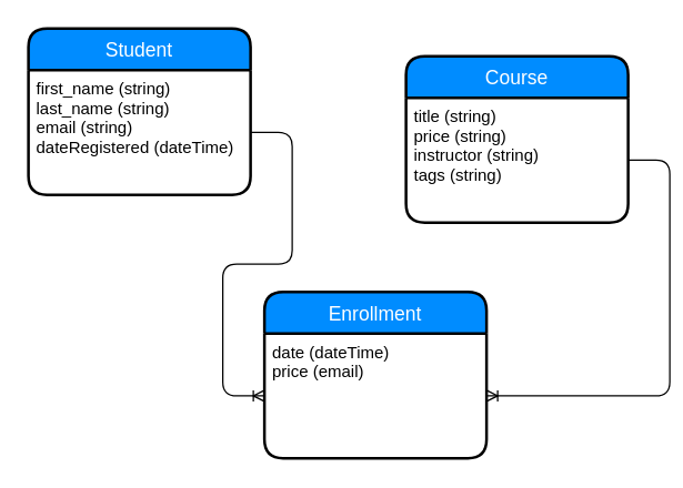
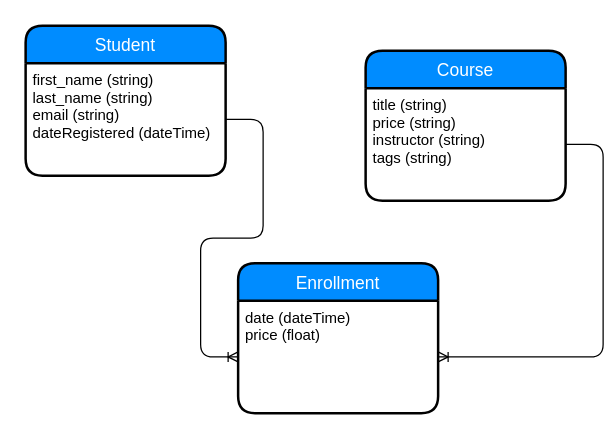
  <mxCell id="0" />
  <mxCell id="1" parent="0" />
  <mxCell id="2" value="Student" style="swimlane;childLayout=stackLayout;horizontal=1;startSize=30;horizontalStack=0;fillColor=#008cff;fontColor=#FFFFFF;rounded=1;fontSize=14;fontStyle=0;strokeWidth=2;resizeParent=0;resizeLast=1;shadow=0;dashed=0;align=center;" vertex="1" parent="1"><mxGeometry x="20" y="20" width="160" height="120" as="geometry" /></mxCell>
  <mxCell id="3" value="first_name (string)&#10;last_name (string)&#10;email (string)&#10;dateRegistered (dateTime)" style="align=left;strokeColor=none;fillColor=none;spacingLeft=4;fontSize=12;verticalAlign=top;resizable=0;rotatable=0;part=1;" vertex="1" parent="2"><mxGeometry y="30" width="160" height="90" as="geometry" /></mxCell>
  <mxCell id="4" value="Course" style="swimlane;childLayout=stackLayout;horizontal=1;startSize=30;horizontalStack=0;fillColor=#008cff;fontColor=#FFFFFF;rounded=1;fontSize=14;fontStyle=0;strokeWidth=2;resizeParent=0;resizeLast=1;shadow=0;dashed=0;align=center;" vertex="1" parent="1"><mxGeometry x="292" y="40" width="160" height="120" as="geometry" /></mxCell>
  <mxCell id="5" value="title (string)&#10;price (string)&#10;instructor (string)&#10;tags (string)" style="align=left;strokeColor=none;fillColor=none;spacingLeft=4;fontSize=12;verticalAlign=top;resizable=0;rotatable=0;part=1;" vertex="1" parent="4"><mxGeometry y="30" width="160" height="90" as="geometry" /></mxCell>
  <mxCell id="6" value="Enrollment" style="swimlane;childLayout=stackLayout;horizontal=1;startSize=30;horizontalStack=0;fillColor=#008cff;fontColor=#FFFFFF;rounded=1;fontSize=14;fontStyle=0;strokeWidth=2;resizeParent=0;resizeLast=1;shadow=0;dashed=0;align=center;" vertex="1" parent="1"><mxGeometry x="190" y="210" width="160" height="120" as="geometry" /></mxCell>
- <mxCell id="7" value="date (dateTime)&#10;price (email)" style="align=left;strokeColor=none;fillColor=none;spacingLeft=4;fontSize=12;verticalAlign=top;resizable=0;rotatable=0;part=1;" vertex="1" parent="6"><mxGeometry y="30" width="160" height="90" as="geometry" /></mxCell>
+ <mxCell id="7" value="date (dateTime)&#10;price (float)" style="align=left;strokeColor=none;fillColor=none;spacingLeft=4;fontSize=12;verticalAlign=top;resizable=0;rotatable=0;part=1;" vertex="1" parent="6"><mxGeometry y="30" width="160" height="90" as="geometry" /></mxCell>
  <mxCell id="8" value="" style="edgeStyle=entityRelationEdgeStyle;fontSize=12;html=1;endArrow=ERoneToMany;exitX=1;exitY=0.5;exitDx=0;exitDy=0;entryX=0;entryY=0.5;entryDx=0;entryDy=0;" edge="1" parent="1" source="3" target="7"><mxGeometry width="100" height="100" relative="1" as="geometry"><mxPoint x="20" y="460" as="sourcePoint" /><mxPoint x="120" y="360" as="targetPoint" /></mxGeometry></mxCell>
  <mxCell id="9" value="" style="edgeStyle=entityRelationEdgeStyle;fontSize=12;html=1;endArrow=ERoneToMany;" edge="1" parent="1" source="5" target="7"><mxGeometry width="100" height="100" relative="1" as="geometry"><mxPoint x="335" y="410" as="sourcePoint" /><mxPoint x="435" y="310" as="targetPoint" /></mxGeometry></mxCell>
